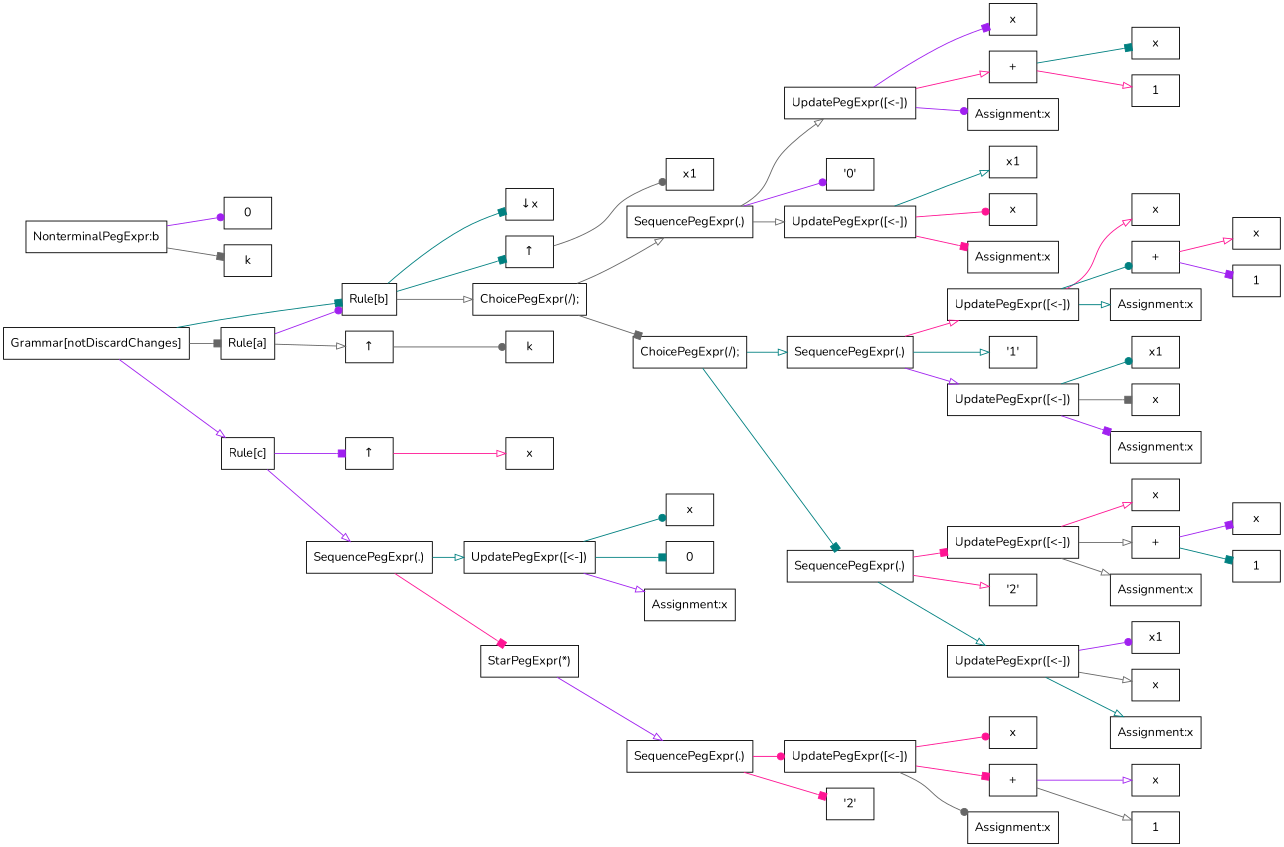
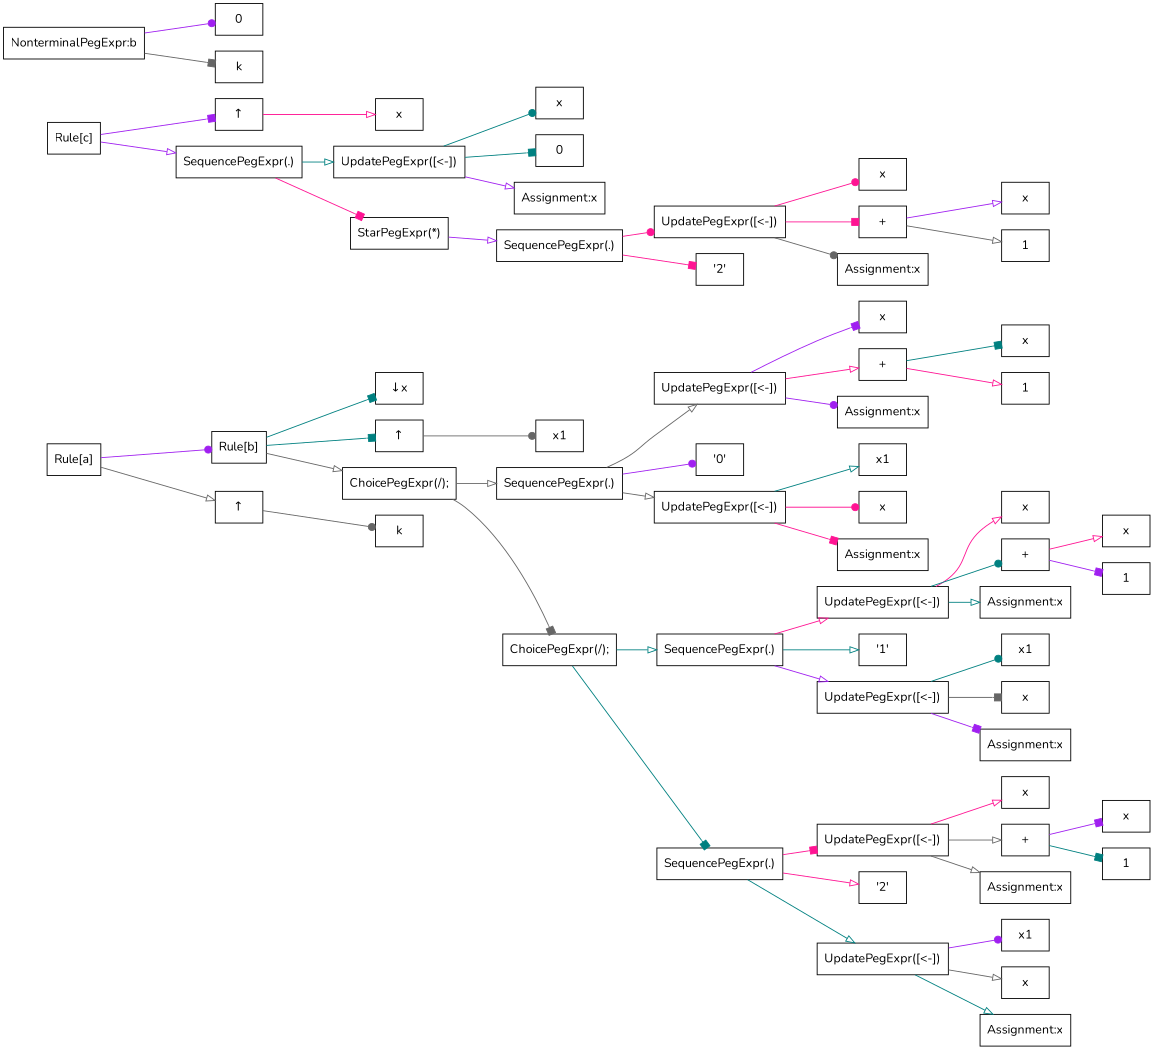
  digraph {
    fontname=Nunito
    rankdir=LR
    node [fontname=Nunito shape=box]
    edge [arrowhead=onormal color=teal fontname=Nunito]
-   n1 [label="Grammar[notDiscardChanges]"]
    n2 [label="Rule[a]"]
    n3 [label="Rule[b]"]
    n4 [label="Rule[c]"]
    n5 [label="↑"]
    n6 [label="↓x"]
    n7 [label="↑"]
    n8 [label="ChoicePegExpr(/);"]
    n9 [label="↑"]
    n10 [label="SequencePegExpr(.)"]
    n11 [label=k]
    n12 [label="NonterminalPegExpr:b"]
    n13 [label=0]
    n14 [label=k]
    n15 [label=x1]
    n16 [label="SequencePegExpr(.)"]
    n17 [label="ChoicePegExpr(/);"]
    n18 [label="UpdatePegExpr([<-])"]
    n19 [label="'0'"]
    n20 [label="UpdatePegExpr([<-])"]
    n21 [label="SequencePegExpr(.)"]
    n22 [label="SequencePegExpr(.)"]
    n23 [label=x]
    n24 [label="+"]
    n25 [label="Assignment:x"]
    n26 [label=x1]
    n27 [label=x]
    n28 [label="Assignment:x"]
    n29 [label=x]
    n30 [label=1]
    n31 [label="UpdatePegExpr([<-])"]
    n32 [label="'1'"]
    n33 [label="UpdatePegExpr([<-])"]
    n34 [label="UpdatePegExpr([<-])"]
    n35 [label="'2'"]
    n36 [label="UpdatePegExpr([<-])"]
    n37 [label=x]
    n38 [label="+"]
    n39 [label="Assignment:x"]
    n40 [label=x1]
    n41 [label=x]
    n42 [label="Assignment:x"]
    n43 [label=x]
    n44 [label=1]
    n45 [label=x]
    n46 [label="+"]
    n47 [label="Assignment:x"]
    n48 [label=x1]
    n49 [label=x]
    n50 [label="Assignment:x"]
    n51 [label=x]
    n52 [label=1]
    n53 [label=x]
    n54 [label="UpdatePegExpr([<-])"]
    n55 [label="StarPegExpr(*)"]
    n56 [label=x]
    n57 [label=0]
    n58 [label="Assignment:x"]
    n59 [label="SequencePegExpr(.)"]
    n60 [label="UpdatePegExpr([<-])"]
    n61 [label="'2'"]
    n62 [label=x]
    n63 [label="+"]
    n64 [label="Assignment:x"]
    n65 [label=x]
    n66 [label=1]
-   n1 -> n2 [arrowhead=box color=gray40]
-   n1 -> n3 [arrowhead=box]
-   n1 -> n4 [color=purple]
    n2 -> n3 [arrowhead=dot color=purple]
    n2 -> n5 [color=gray40]
    n3 -> n6 [arrowhead=box]
    n3 -> n7 [arrowhead=box]
    n3 -> n8 [color=gray40]
    n4 -> n9 [arrowhead=box color=purple]
    n4 -> n10 [color=purple]
    n5 -> n11 [arrowhead=dot color=gray40]
    n7 -> n15 [arrowhead=dot color=gray40]
    n8 -> n16 [color=gray40]
    n8 -> n17 [arrowhead=box color=gray40]
    n9 -> n53 [color=deeppink]
    n10 -> n54
    n10 -> n55 [arrowhead=box color=deeppink]
    n12 -> n13 [arrowhead=dot color=purple]
    n12 -> n14 [arrowhead=box color=gray40]
    n16 -> n18 [color=gray40]
    n16 -> n19 [arrowhead=dot color=purple]
    n16 -> n20 [color=gray40]
    n17 -> n21
    n17 -> n22 [arrowhead=box]
    n18 -> n23 [arrowhead=box color=purple]
    n18 -> n24 [color=deeppink]
    n18 -> n25 [arrowhead=dot color=purple]
    n20 -> n26
    n20 -> n27 [arrowhead=dot color=deeppink]
    n20 -> n28 [arrowhead=box color=deeppink]
    n21 -> n31 [color=deeppink]
    n21 -> n32
    n21 -> n33 [color=purple]
    n22 -> n34 [arrowhead=box color=deeppink]
    n22 -> n35 [color=deeppink]
    n22 -> n36
    n24 -> n29 [arrowhead=box]
    n24 -> n30 [color=deeppink]
    n31 -> n37 [color=deeppink]
    n31 -> n38 [arrowhead=dot]
    n31 -> n39
    n33 -> n40 [arrowhead=dot]
    n33 -> n41 [arrowhead=box color=gray40]
    n33 -> n42 [arrowhead=box color=purple]
    n34 -> n45 [color=deeppink]
    n34 -> n46 [color=gray40]
    n34 -> n47 [color=gray40]
    n36 -> n48 [arrowhead=dot color=purple]
    n36 -> n49 [color=gray40]
    n36 -> n50
    n38 -> n43 [color=deeppink]
    n38 -> n44 [arrowhead=box color=purple]
    n46 -> n51 [arrowhead=box color=purple]
    n46 -> n52 [arrowhead=box]
    n54 -> n56 [arrowhead=dot]
    n54 -> n57 [arrowhead=box]
    n54 -> n58 [color=purple]
    n55 -> n59 [color=purple]
    n59 -> n60 [arrowhead=dot color=deeppink]
    n59 -> n61 [arrowhead=box color=deeppink]
    n60 -> n62 [arrowhead=dot color=deeppink]
    n60 -> n63 [arrowhead=box color=deeppink]
    n60 -> n64 [arrowhead=dot color=gray40]
    n63 -> n65 [color=purple]
    n63 -> n66 [color=gray40]
  }
